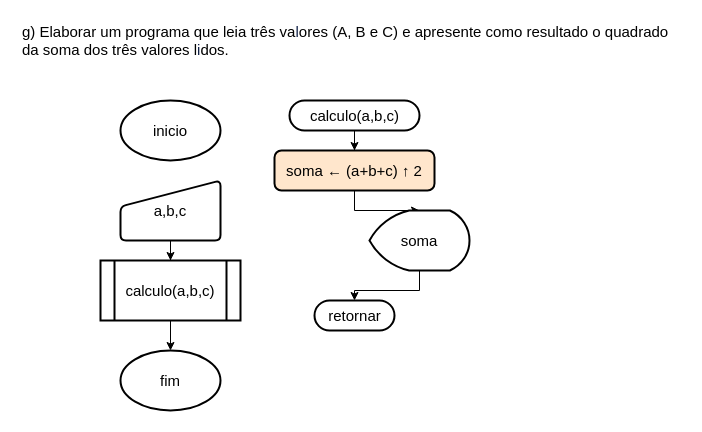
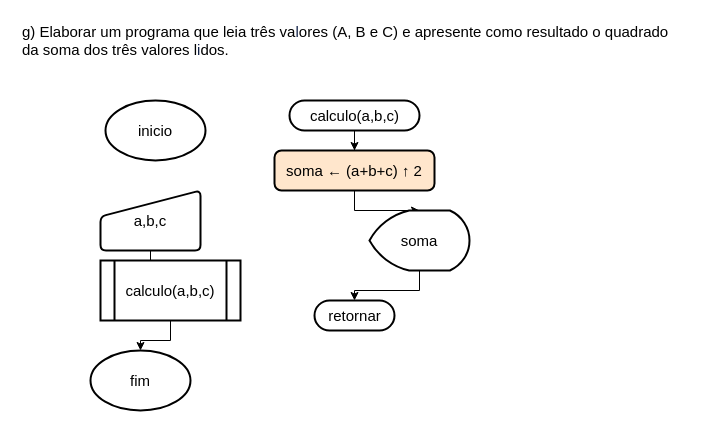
  <mxCell id="0" />
  <mxCell id="1" parent="0" />
  <mxCell id="2" value="&lt;span class=&quot;fontstyle0&quot; style=&quot;font-size: 15px;&quot;&gt;g) Elaborar um programa que leia três va&lt;/span&gt;&lt;span style=&quot;color: rgb(17, 33, 71); font-size: 15px;&quot; class=&quot;fontstyle0&quot;&gt;l&lt;/span&gt;&lt;span class=&quot;fontstyle0&quot; style=&quot;font-size: 15px;&quot;&gt;ores (A, B e C) e apresente como resultado o quadrado&lt;br style=&quot;font-size: 15px;&quot;&gt;da soma dos três valores l&lt;/span&gt;&lt;span style=&quot;color: rgb(17, 33, 71); font-size: 15px;&quot; class=&quot;fontstyle0&quot;&gt;i&lt;/span&gt;&lt;span class=&quot;fontstyle0&quot; style=&quot;font-size: 15px;&quot;&gt;dos.&lt;/span&gt; &lt;br style=&quot;font-size: 15px;&quot;&gt;" style="text;html=1;align=left;verticalAlign=middle;resizable=0;points=[];autosize=1;strokeColor=none;fillColor=none;fontSize=15;" vertex="1" parent="1"><mxGeometry width="660" height="40" as="geometry" x="20" y="20" /></mxCell>
  <mxCell id="3" value="retornar" style="html=1;dashed=0;whitespace=wrap;shape=mxgraph.dfd.start;fontSize=15;strokeWidth=2;" vertex="1" parent="1"><mxGeometry x="314" y="300" width="80" height="30" as="geometry" /></mxCell>
  <mxCell id="4" value="" style="edgeStyle=orthogonalEdgeStyle;rounded=0;orthogonalLoop=1;jettySize=auto;html=1;fontSize=15;" edge="1" parent="1" source="5" target="11"><mxGeometry relative="1" as="geometry" /></mxCell>
  <mxCell id="5" value="calculo(a,b,c)" style="html=1;dashed=0;whitespace=wrap;shape=mxgraph.dfd.start;fontSize=15;strokeWidth=2;" vertex="1" parent="1"><mxGeometry x="289" y="100" width="130" height="30" as="geometry" /></mxCell>
  <mxCell id="6" value="" style="edgeStyle=orthogonalEdgeStyle;rounded=0;orthogonalLoop=1;jettySize=auto;html=1;fontSize=15;" edge="1" parent="1" source="7" target="15"><mxGeometry relative="1" as="geometry" /></mxCell>
- <mxCell id="7" value="a,b,c" style="html=1;strokeWidth=2;shape=manualInput;whiteSpace=wrap;rounded=1;size=26;arcSize=11;fontSize=15;" vertex="1" parent="1"><mxGeometry x="120" y="180" width="100" height="60" as="geometry" /></mxCell>
- <mxCell id="8" value="fim" style="strokeWidth=2;html=1;shape=mxgraph.flowchart.start_1;whiteSpace=wrap;fontSize=15;" vertex="1" parent="1"><mxGeometry x="120" y="350" width="100" height="60" as="geometry" /></mxCell>
- <mxCell id="9" value="inicio" style="strokeWidth=2;html=1;shape=mxgraph.flowchart.start_1;whiteSpace=wrap;fontSize=15;" vertex="1" parent="1"><mxGeometry x="120" y="100" width="100" height="60" as="geometry" /></mxCell>
+ <mxCell id="7" value="a,b,c" style="html=1;strokeWidth=2;shape=manualInput;whiteSpace=wrap;rounded=1;size=26;arcSize=11;fontSize=15;" vertex="1" parent="1"><mxGeometry x="100" y="190" width="100" height="60" as="geometry" /></mxCell>
+ <mxCell id="8" value="fim" style="strokeWidth=2;html=1;shape=mxgraph.flowchart.start_1;whiteSpace=wrap;fontSize=15;" vertex="1" parent="1"><mxGeometry x="90" y="350" width="100" height="60" as="geometry" /></mxCell>
+ <mxCell id="9" value="inicio" style="strokeWidth=2;html=1;shape=mxgraph.flowchart.start_1;whiteSpace=wrap;fontSize=15;" vertex="1" parent="1"><mxGeometry x="105" y="100" width="100" height="60" as="geometry" /></mxCell>
  <mxCell id="10" value="" style="edgeStyle=orthogonalEdgeStyle;rounded=0;orthogonalLoop=1;jettySize=auto;html=1;fontSize=15;" edge="1" parent="1" source="11" target="13"><mxGeometry relative="1" as="geometry" /></mxCell>
  <mxCell id="11" value="soma ← (a+b+c) ↑ 2" style="rounded=1;whiteSpace=wrap;html=1;absoluteArcSize=1;arcSize=14;strokeWidth=2;fontSize=15;fillColor=#ffe6cc;" vertex="1" parent="1"><mxGeometry x="274" y="150" width="160" height="40" as="geometry" /></mxCell>
  <mxCell id="12" value="" style="edgeStyle=orthogonalEdgeStyle;rounded=0;orthogonalLoop=1;jettySize=auto;html=1;fontSize=15;" edge="1" parent="1" source="13" target="3"><mxGeometry relative="1" as="geometry" /></mxCell>
  <mxCell id="13" value="soma" style="strokeWidth=2;html=1;shape=mxgraph.flowchart.display;whiteSpace=wrap;fontSize=15;" vertex="1" parent="1"><mxGeometry x="369" y="210" width="100" height="60" as="geometry" /></mxCell>
  <mxCell id="14" value="" style="edgeStyle=orthogonalEdgeStyle;rounded=0;orthogonalLoop=1;jettySize=auto;html=1;fontSize=15;" edge="1" parent="1" source="15" target="8"><mxGeometry relative="1" as="geometry" /></mxCell>
  <mxCell id="15" value="calculo(a,b,c)" style="shape=process;whiteSpace=wrap;html=1;backgroundOutline=1;fontSize=15;strokeWidth=2;rounded=1;arcSize=0;" vertex="1" parent="1"><mxGeometry x="100" y="260" width="140" height="60" as="geometry" /></mxCell>
